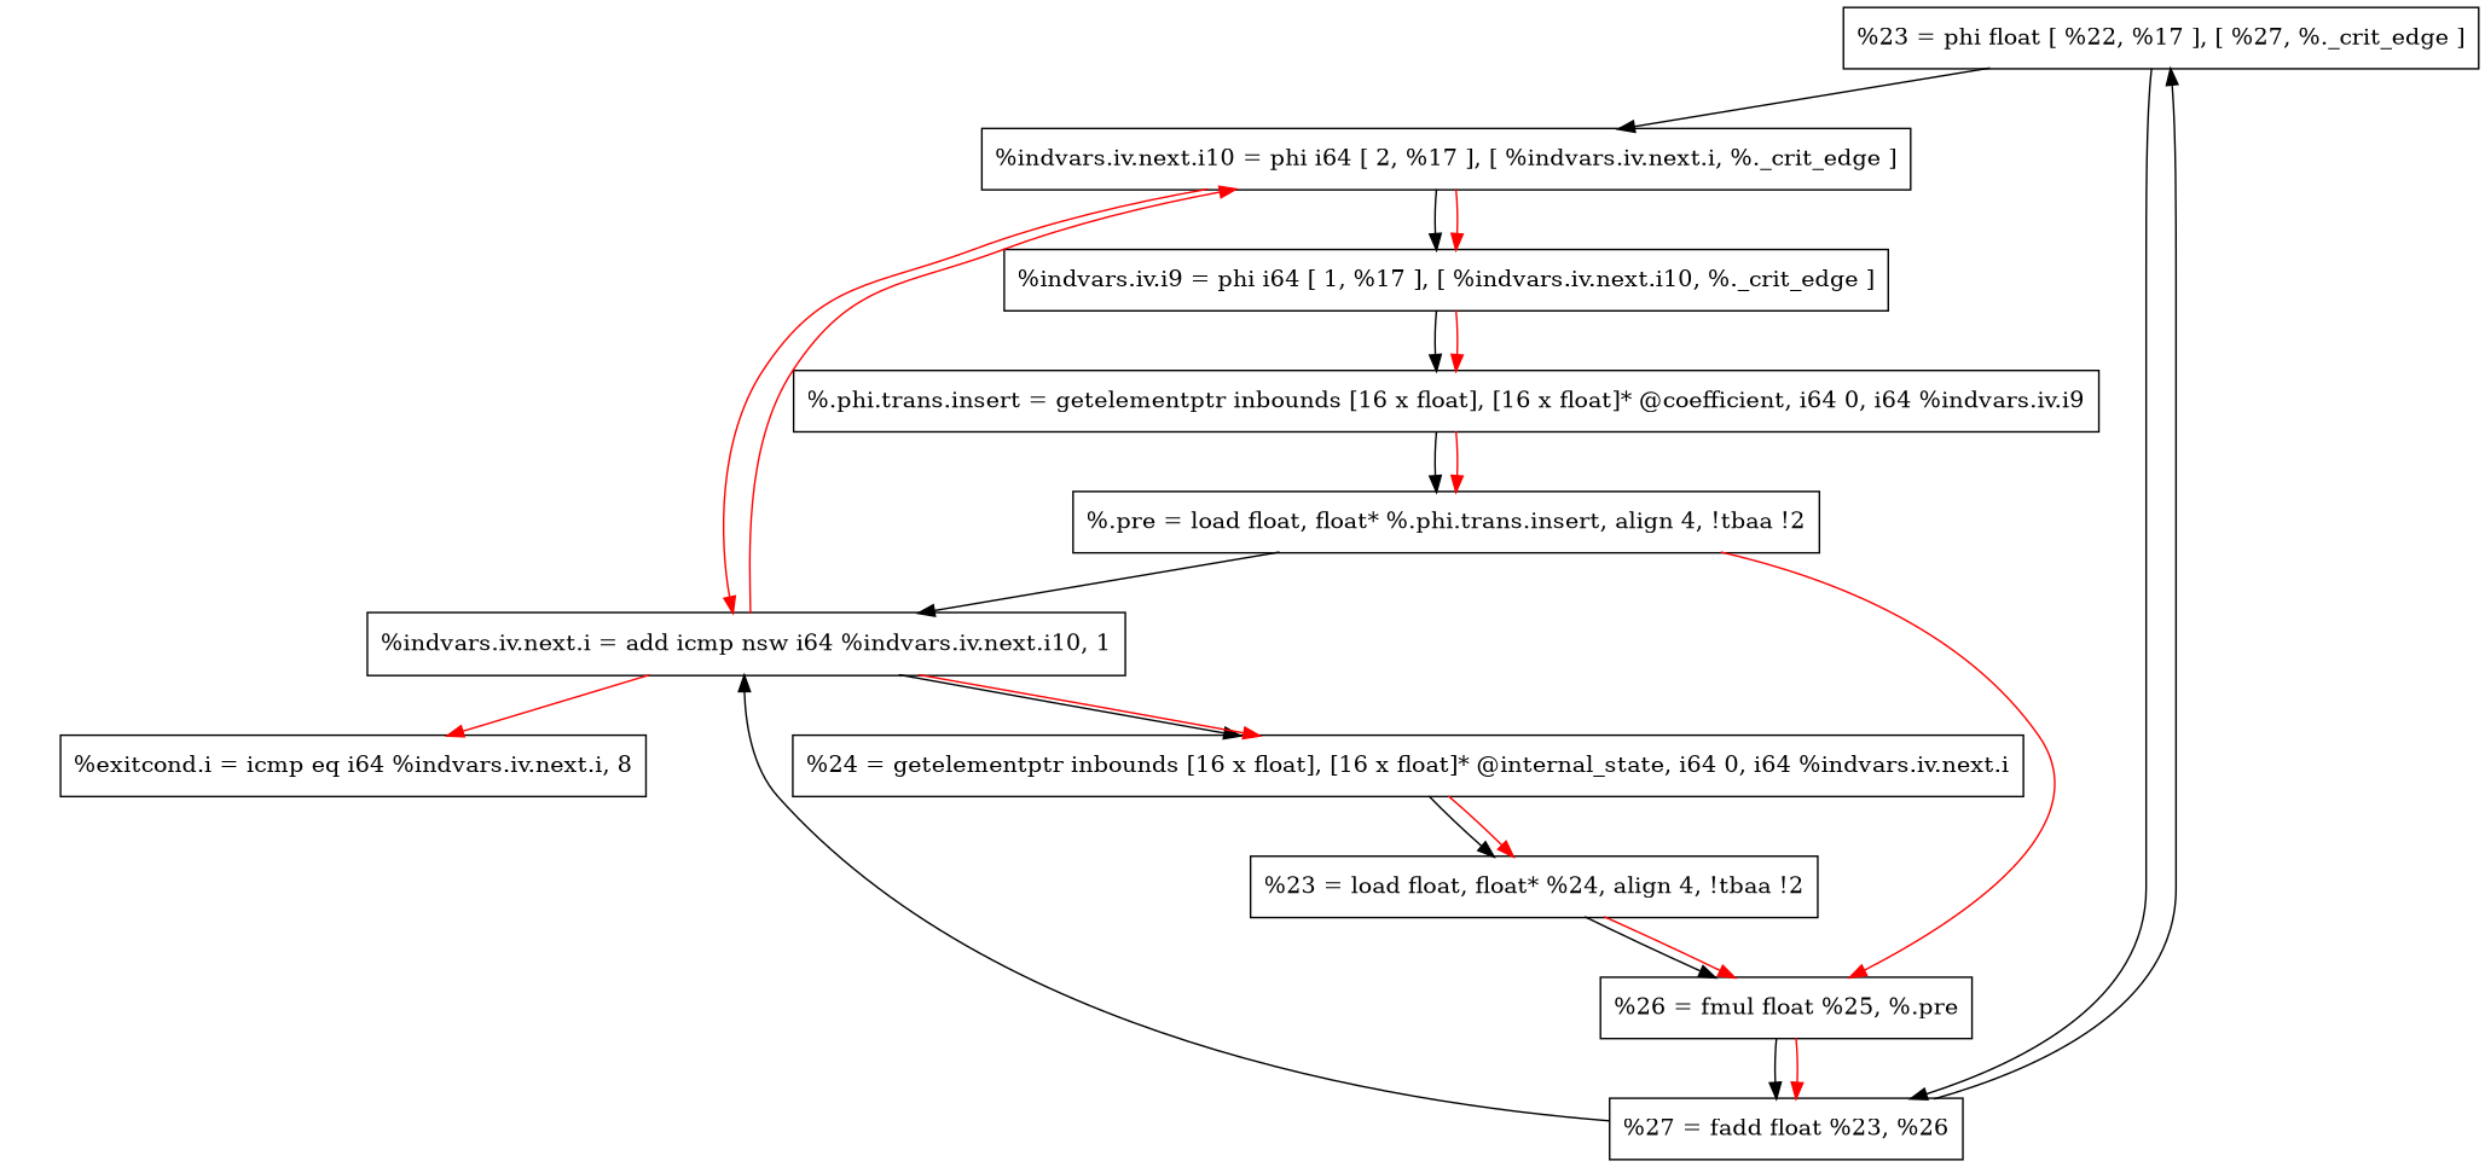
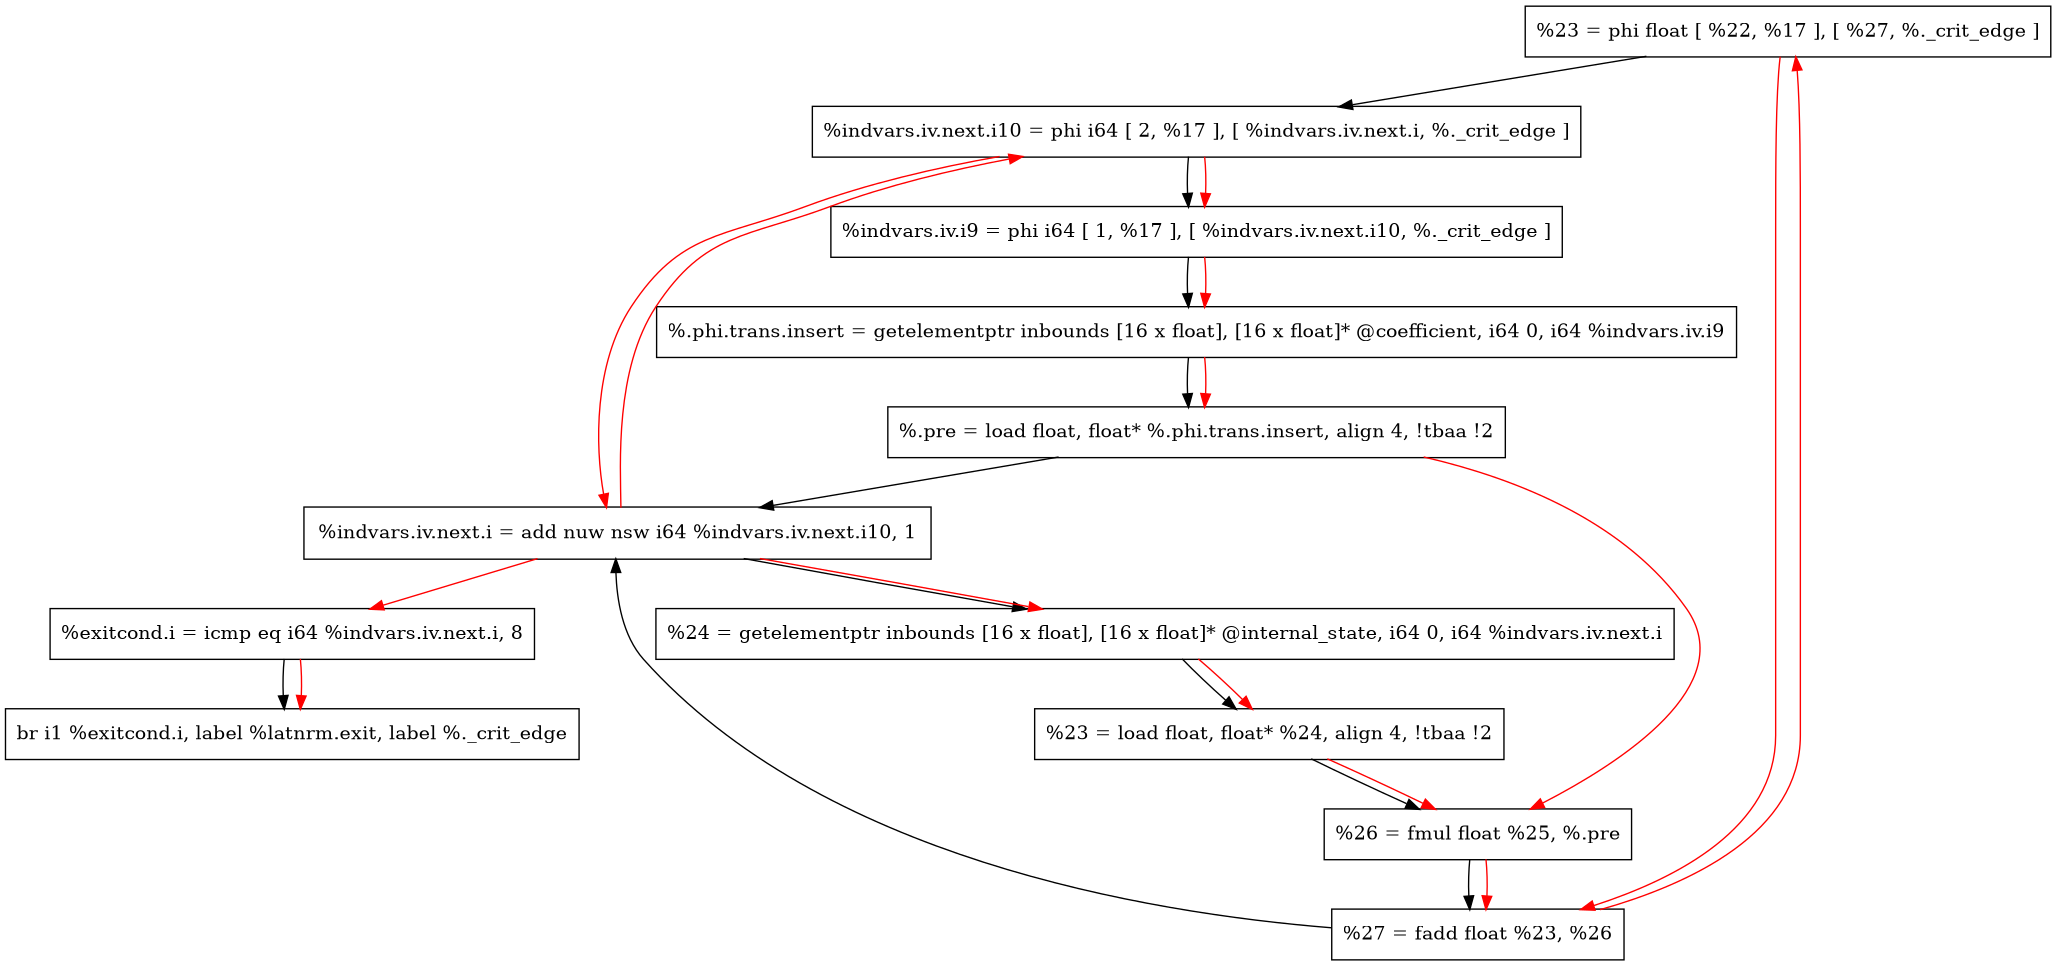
  digraph {
    node [shape=record]
    edge [color=red]
    n1 [label="  %23 = phi float [ %22, %17 ], [ %27, %._crit_edge ]"]
    n2 [label="  %indvars.iv.next.i10 = phi i64 [ 2, %17 ], [ %indvars.iv.next.i, %._crit_edge ]"]
    n3 [label="  %27 = fadd float %23, %26"]
    n4 [label="  %indvars.iv.i9 = phi i64 [ 1, %17 ], [ %indvars.iv.next.i10, %._crit_edge ]"]
-   n5 [label="%indvars.iv.next.i = add icmp nsw i64 %indvars.iv.next.i10, 1"]
+   n5 [label="  %indvars.iv.next.i = add nuw nsw i64 %indvars.iv.next.i10, 1"]
    n6 [label="  %.phi.trans.insert = getelementptr inbounds [16 x float], [16 x float]* @coefficient, i64 0, i64 %indvars.iv.i9"]
    n7 [label="  %24 = getelementptr inbounds [16 x float], [16 x float]* @internal_state, i64 0, i64 %indvars.iv.next.i"]
    n8 [label="  %exitcond.i = icmp eq i64 %indvars.iv.next.i, 8"]
    n9 [label="  %.pre = load float, float* %.phi.trans.insert, align 4, !tbaa !2"]
    n10 [label="  %26 = fmul float %25, %.pre"]
    n11 [label="%23 = load float, float* %24, align 4, !tbaa !2"]
+   n12 [label="  br i1 %exitcond.i, label %latnrm.exit, label %._crit_edge"]
    n1 -> n2 [color=""]
-   n1 -> n3 [color=black]
+   n1 -> n3
    n2 -> n4 [color=""]
    n2 -> n4
    n2 -> n5
-   n3 -> n1 [color=black]
+   n3 -> n1
    n3 -> n5 [color=""]
    n4 -> n6 [color=""]
    n4 -> n6
    n5 -> n2
    n5 -> n7 [color=""]
    n5 -> n7
    n5 -> n8
    n6 -> n9 [color=""]
    n6 -> n9
    n7 -> n11 [color=""]
    n7 -> n11
+   n8 -> n12 [color=""]
+   n8 -> n12
    n9 -> n5 [color=""]
    n9 -> n10
    n10 -> n3 [color=""]
    n10 -> n3
    n11 -> n10 [color=""]
    n11 -> n10
  }
